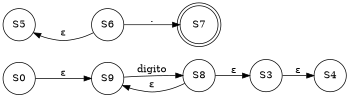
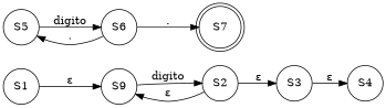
  digraph {
    forcelabels=true
    rankdir=LR
    node [shape=circle]
    n1 [label=S9]
-   S0
-   S2 [label=S8]
+   S0 [label=S1]
+   S2
    S3
    S4
    S5
    S6
    S7 [shape=doublecircle]
    n1 -> S2 [label=digito]
    S0 -> n1 [label="ε"]
    S2 -> n1 [label="ε"]
    S2 -> S3 [label="ε"]
    S3 -> S4 [label="ε"]
-   S6 -> S5 [label="ε"]
+   S5 -> S6 [label=digito]
+   S6 -> S5 [label="."]
    S6 -> S7 [label="."]
  }
